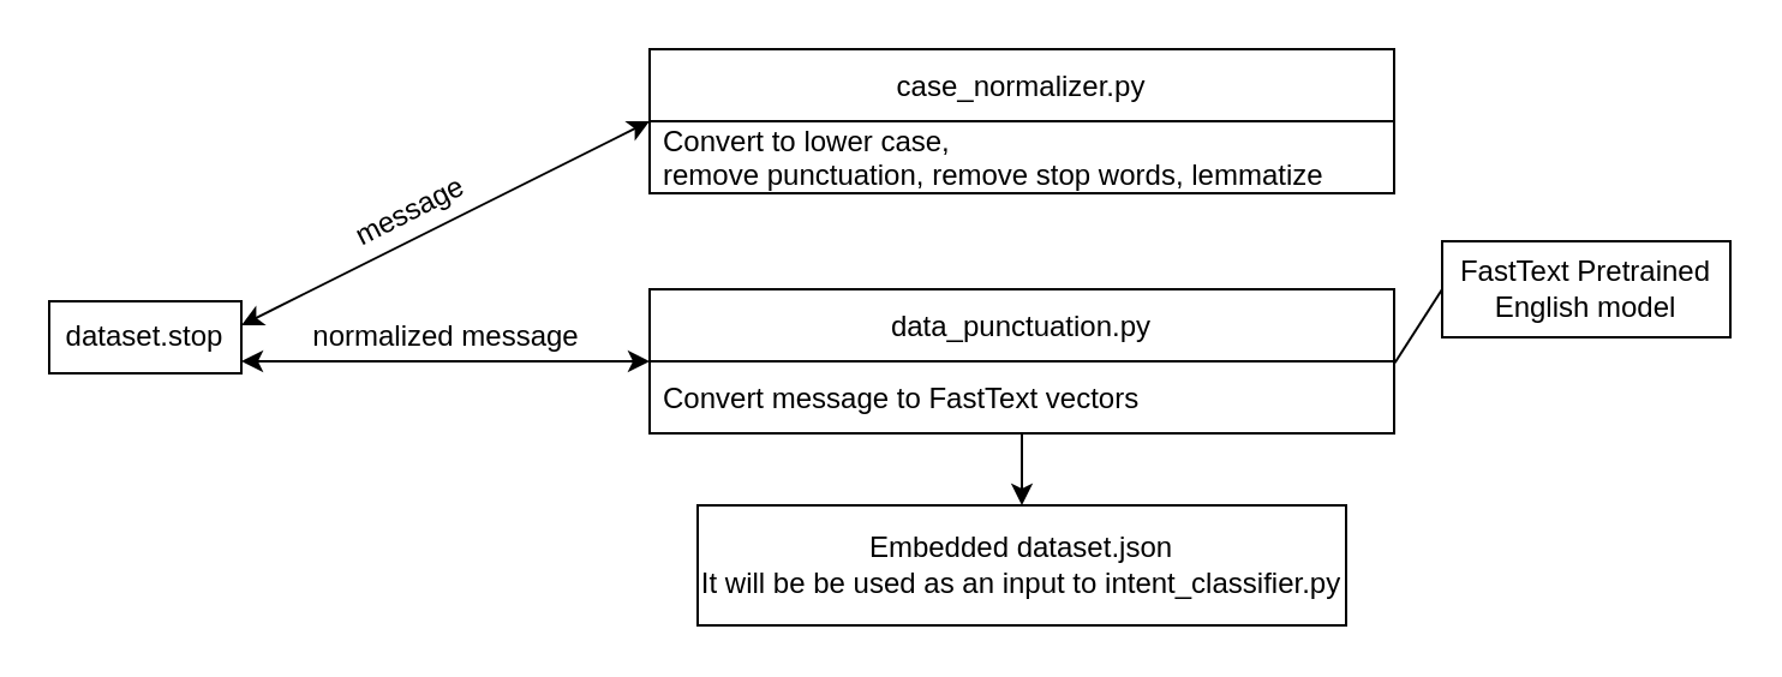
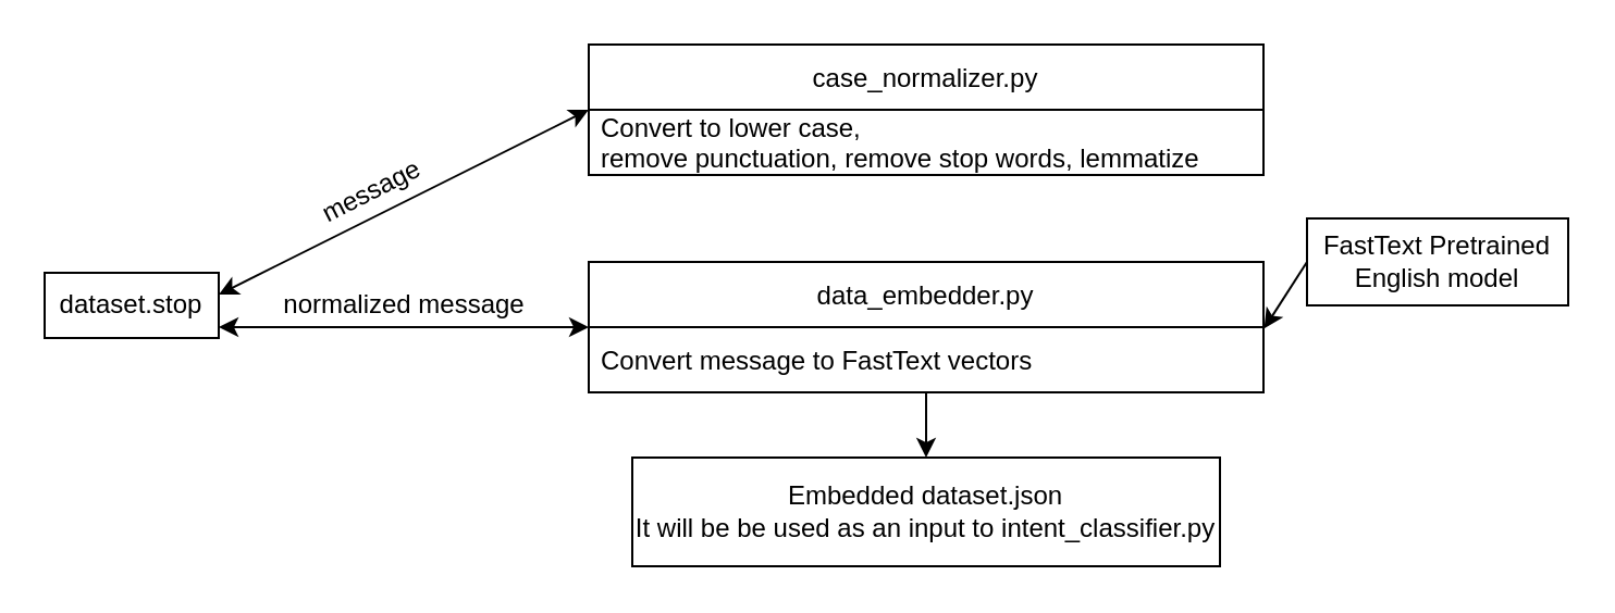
  <mxCell id="0" />
  <mxCell id="1" parent="0" />
  <mxCell id="2" value="case_normalizer.py" style="swimlane;fontStyle=0;childLayout=stackLayout;horizontal=1;startSize=30;horizontalStack=0;resizeParent=1;resizeParentMax=0;resizeLast=0;collapsible=1;marginBottom=0;" parent="1" vertex="1"><mxGeometry x="270" y="20" width="310" height="60" as="geometry" /></mxCell>
  <mxCell id="3" value="Convert to lower case,&#10;remove punctuation, remove stop words, lemmatize" style="text;strokeColor=none;fillColor=none;align=left;verticalAlign=middle;spacingLeft=4;spacingRight=4;overflow=hidden;points=[[0,0.5],[1,0.5]];portConstraint=eastwest;rotatable=0;" parent="2" vertex="1"><mxGeometry y="30" width="310" height="30" as="geometry" /></mxCell>
  <mxCell id="4" style="edgeStyle=orthogonalEdgeStyle;rounded=0;orthogonalLoop=1;jettySize=auto;html=1;entryX=0.5;entryY=0;entryDx=0;entryDy=0;" edge="1" parent="1" source="5" target="13"><mxGeometry relative="1" as="geometry" /></mxCell>
- <mxCell id="5" value="data_punctuation.py" style="swimlane;fontStyle=0;childLayout=stackLayout;horizontal=1;startSize=30;horizontalStack=0;resizeParent=1;resizeParentMax=0;resizeLast=0;collapsible=1;marginBottom=0;" parent="1" vertex="1"><mxGeometry x="270" y="120" width="310" height="60" as="geometry" /></mxCell>
+ <mxCell id="5" value="data_embedder.py" style="swimlane;fontStyle=0;childLayout=stackLayout;horizontal=1;startSize=30;horizontalStack=0;resizeParent=1;resizeParentMax=0;resizeLast=0;collapsible=1;marginBottom=0;" parent="1" vertex="1"><mxGeometry x="270" y="120" width="310" height="60" as="geometry" /></mxCell>
  <mxCell id="6" value="Convert message to FastText vectors" style="text;strokeColor=none;fillColor=none;align=left;verticalAlign=middle;spacingLeft=4;spacingRight=4;overflow=hidden;points=[[0,0.5],[1,0.5]];portConstraint=eastwest;rotatable=0;" parent="5" vertex="1"><mxGeometry y="30" width="310" height="30" as="geometry" /></mxCell>
- <mxCell id="7" style="rounded=0;orthogonalLoop=1;jettySize=auto;html=1;exitX=0;exitY=0.5;exitDx=0;exitDy=0;entryX=1.001;entryY=0.022;entryDx=0;entryDy=0;entryPerimeter=0;endArrow=none;" parent="1" source="8" target="6" edge="1"><mxGeometry relative="1" as="geometry" /></mxCell>
+ <mxCell id="7" style="rounded=0;orthogonalLoop=1;jettySize=auto;html=1;exitX=0;exitY=0.5;exitDx=0;exitDy=0;entryX=1.001;entryY=0.022;entryDx=0;entryDy=0;entryPerimeter=0;" parent="1" source="8" target="6" edge="1"><mxGeometry relative="1" as="geometry" /></mxCell>
  <mxCell id="8" value="FastText Pretrained English model" style="rounded=0;whiteSpace=wrap;html=1;" parent="1" vertex="1"><mxGeometry x="600" y="100" width="120" height="40" as="geometry" /></mxCell>
  <mxCell id="9" value="" style="endArrow=classic;startArrow=classic;html=1;rounded=0;entryX=0;entryY=0.5;entryDx=0;entryDy=0;exitX=1;exitY=0.25;exitDx=0;exitDy=0;" parent="1" target="2" edge="1"><mxGeometry width="50" height="50" relative="1" as="geometry"><mxPoint x="100" y="135" as="sourcePoint" /><mxPoint x="360" y="110" as="targetPoint" /></mxGeometry></mxCell>
  <mxCell id="10" value="" style="endArrow=classic;startArrow=classic;html=1;rounded=0;entryX=0;entryY=0.5;entryDx=0;entryDy=0;" parent="1" target="5" edge="1"><mxGeometry width="50" height="50" relative="1" as="geometry"><mxPoint x="100" y="150" as="sourcePoint" /><mxPoint x="320" y="20" as="targetPoint" /></mxGeometry></mxCell>
  <mxCell id="11" value="message" style="text;html=1;align=center;verticalAlign=middle;resizable=0;points=[];autosize=1;strokeColor=none;fillColor=none;rotation=333;" parent="1" vertex="1"><mxGeometry x="140" y="78" width="60" height="20" as="geometry" /></mxCell>
  <mxCell id="12" value="normalized message" style="text;html=1;align=center;verticalAlign=middle;resizable=0;points=[];autosize=1;strokeColor=none;fillColor=none;rotation=0;" parent="1" vertex="1"><mxGeometry x="120" y="130" width="130" height="20" as="geometry" /></mxCell>
  <mxCell id="13" value="Embedded dataset.json&lt;br&gt;It will be be used as an input to intent_classifier.py" style="rounded=0;whiteSpace=wrap;html=1;" parent="1" vertex="1"><mxGeometry x="290" y="210" width="270" height="50" as="geometry" /></mxCell>
  <mxCell id="14" value="dataset.stop" style="rounded=0;whiteSpace=wrap;html=1;" vertex="1" parent="1"><mxGeometry x="20" y="125" width="80" height="30" as="geometry" /></mxCell>
